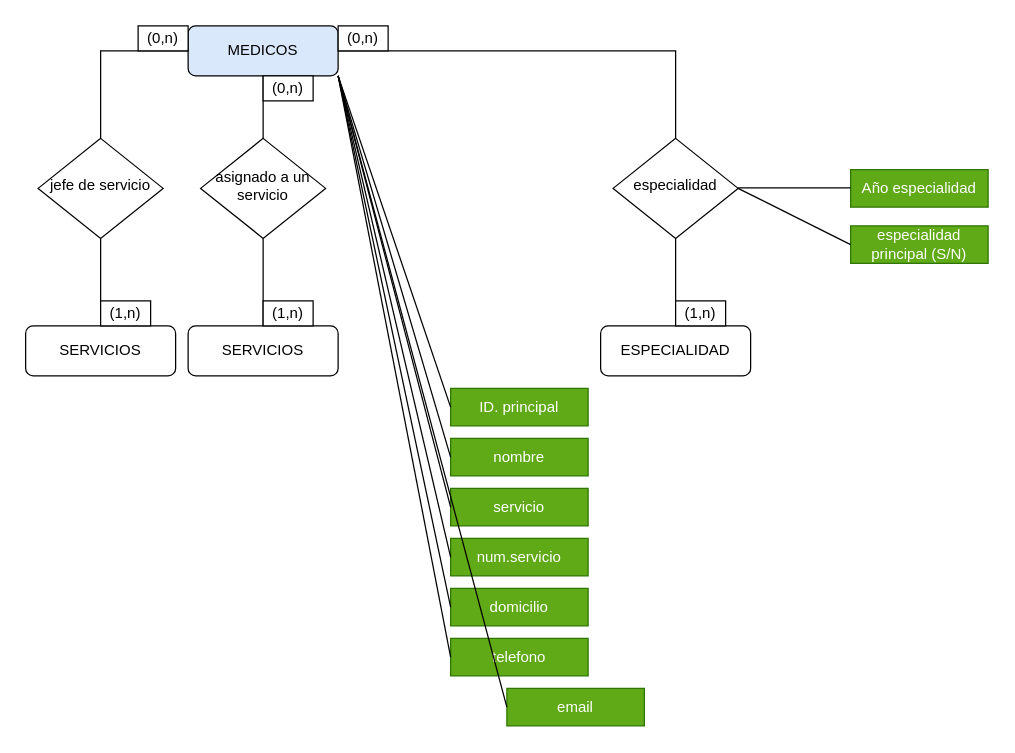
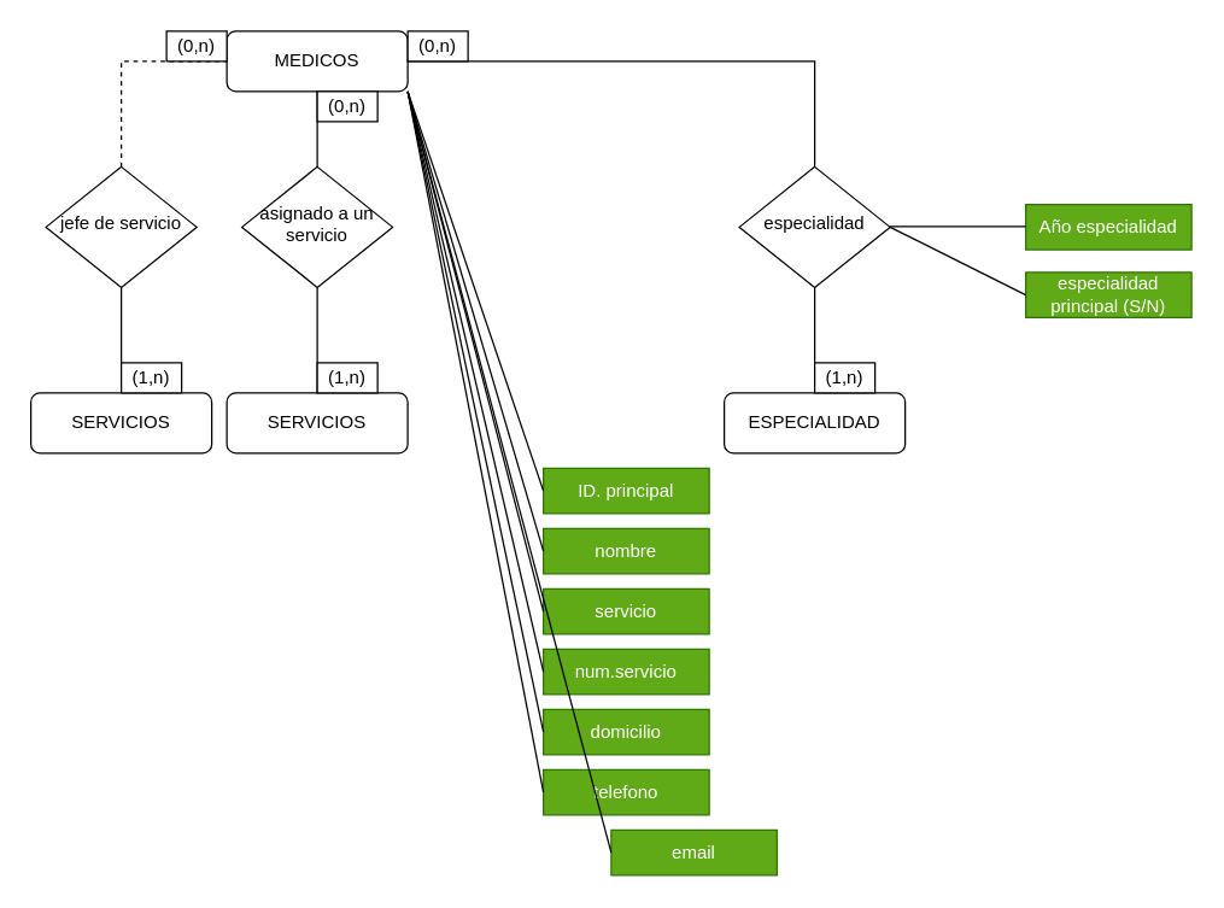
  <mxCell id="0" />
  <mxCell id="1" parent="0" />
- <mxCell id="2" value="MEDICOS" style="rounded=1;whiteSpace=wrap;html=1;fontSize=12;glass=0;strokeWidth=1;shadow=0;fillColor=#dae8fc;" parent="1" vertex="1"><mxGeometry x="150" y="20" width="120" height="40" as="geometry" /></mxCell>
+ <mxCell id="2" value="MEDICOS" style="rounded=1;whiteSpace=wrap;html=1;fontSize=12;glass=0;strokeWidth=1;shadow=0;" parent="1" vertex="1"><mxGeometry x="150" y="20" width="120" height="40" as="geometry" /></mxCell>
  <mxCell id="3" value="asignado a un servicio" style="rhombus;whiteSpace=wrap;html=1;shadow=0;fontFamily=Helvetica;fontSize=12;align=center;strokeWidth=1;spacing=6;spacingTop=-4;" parent="1" vertex="1"><mxGeometry x="160" y="110" width="100" height="80" as="geometry" /></mxCell>
  <mxCell id="4" value="SERVICIOS" style="rounded=1;whiteSpace=wrap;html=1;fontSize=12;glass=0;strokeWidth=1;shadow=0;" parent="1" vertex="1"><mxGeometry x="150" y="260" width="120" height="40" as="geometry" /></mxCell>
  <mxCell id="5" value="" style="endArrow=none;html=1;rounded=0;entryX=0.5;entryY=1;entryDx=0;entryDy=0;exitX=0.5;exitY=0;exitDx=0;exitDy=0;" edge="1" parent="1" source="3" target="2"><mxGeometry width="50" height="50" relative="1" as="geometry"><mxPoint x="140" y="130" as="sourcePoint" /><mxPoint x="190" y="80" as="targetPoint" /></mxGeometry></mxCell>
  <mxCell id="6" value="" style="endArrow=none;html=1;rounded=0;exitX=0.5;exitY=0;exitDx=0;exitDy=0;" edge="1" parent="1" source="4"><mxGeometry width="50" height="50" relative="1" as="geometry"><mxPoint x="290" y="195" as="sourcePoint" /><mxPoint x="210" y="190" as="targetPoint" /></mxGeometry></mxCell>
  <mxCell id="7" value="(1,n)" style="rounded=0;whiteSpace=wrap;html=1;" vertex="1" parent="1"><mxGeometry x="210" y="240" width="40" height="20" as="geometry" /></mxCell>
  <mxCell id="8" value="(0,n)" style="rounded=0;whiteSpace=wrap;html=1;" vertex="1" parent="1"><mxGeometry x="210" y="60" width="40" height="20" as="geometry" /></mxCell>
  <mxCell id="9" value="ESPECIALIDAD" style="rounded=1;whiteSpace=wrap;html=1;fontSize=12;glass=0;strokeWidth=1;shadow=0;" vertex="1" parent="1"><mxGeometry x="480" y="260" width="120" height="40" as="geometry" /></mxCell>
  <mxCell id="10" value="especialidad" style="rhombus;whiteSpace=wrap;html=1;shadow=0;fontFamily=Helvetica;fontSize=12;align=center;strokeWidth=1;spacing=6;spacingTop=-4;" vertex="1" parent="1"><mxGeometry x="490" y="110" width="100" height="80" as="geometry" /></mxCell>
  <mxCell id="11" value="" style="endArrow=none;html=1;rounded=0;exitX=0.5;exitY=0;exitDx=0;exitDy=0;entryX=1;entryY=0.5;entryDx=0;entryDy=0;" edge="1" parent="1" source="10" target="2"><mxGeometry width="50" height="50" relative="1" as="geometry"><mxPoint x="480" y="90" as="sourcePoint" /><mxPoint x="370" y="30" as="targetPoint" /><Array as="points"><mxPoint x="540" y="40" /></Array></mxGeometry></mxCell>
  <mxCell id="12" value="" style="endArrow=none;html=1;rounded=0;exitX=0.5;exitY=0;exitDx=0;exitDy=0;entryX=0.5;entryY=1;entryDx=0;entryDy=0;" edge="1" parent="1" source="9" target="10"><mxGeometry width="50" height="50" relative="1" as="geometry"><mxPoint x="500" y="210" as="sourcePoint" /><mxPoint x="500" y="140" as="targetPoint" /></mxGeometry></mxCell>
  <mxCell id="13" value="Año especialidad" style="rounded=0;whiteSpace=wrap;html=1;fillColor=#60a917;fontColor=#ffffff;strokeColor=#2D7600;gradientColor=none;" vertex="1" parent="1"><mxGeometry x="680" y="135" width="110" height="30" as="geometry" /></mxCell>
  <mxCell id="14" value="" style="endArrow=none;html=1;rounded=0;exitX=0;exitY=0.5;exitDx=0;exitDy=0;entryX=1;entryY=0.5;entryDx=0;entryDy=0;" edge="1" parent="1"><mxGeometry width="50" height="50" relative="1" as="geometry"><mxPoint x="680" y="149.5" as="sourcePoint" /><mxPoint x="590" y="149.5" as="targetPoint" /></mxGeometry></mxCell>
  <mxCell id="15" value="(0,n)" style="rounded=0;whiteSpace=wrap;html=1;" vertex="1" parent="1"><mxGeometry x="270" y="20" width="40" height="20" as="geometry" /></mxCell>
  <mxCell id="16" value="ID. principal" style="rounded=0;whiteSpace=wrap;html=1;fillColor=#60a917;fontColor=#ffffff;strokeColor=#2D7600;gradientColor=none;" vertex="1" parent="1"><mxGeometry x="360" y="310" width="110" height="30" as="geometry" /></mxCell>
  <mxCell id="17" value="nombre" style="rounded=0;whiteSpace=wrap;html=1;fillColor=#60a917;fontColor=#ffffff;strokeColor=#2D7600;gradientColor=none;" vertex="1" parent="1"><mxGeometry x="360" y="350" width="110" height="30" as="geometry" /></mxCell>
  <mxCell id="18" value="servicio" style="rounded=0;whiteSpace=wrap;html=1;fillColor=#60a917;fontColor=#ffffff;strokeColor=#2D7600;gradientColor=none;" vertex="1" parent="1"><mxGeometry x="360" y="390" width="110" height="30" as="geometry" /></mxCell>
  <mxCell id="19" value="num.servicio" style="rounded=0;whiteSpace=wrap;html=1;fillColor=#60a917;fontColor=#ffffff;strokeColor=#2D7600;gradientColor=none;" vertex="1" parent="1"><mxGeometry x="360" y="430" width="110" height="30" as="geometry" /></mxCell>
  <mxCell id="20" value="domicilio" style="rounded=0;whiteSpace=wrap;html=1;fillColor=#60a917;fontColor=#ffffff;strokeColor=#2D7600;gradientColor=none;" vertex="1" parent="1"><mxGeometry x="360" y="470" width="110" height="30" as="geometry" /></mxCell>
  <mxCell id="21" value="telefono" style="rounded=0;whiteSpace=wrap;html=1;fillColor=#60a917;fontColor=#ffffff;strokeColor=#2D7600;gradientColor=none;" vertex="1" parent="1"><mxGeometry x="360" y="510" width="110" height="30" as="geometry" /></mxCell>
  <mxCell id="22" value="email" style="rounded=0;whiteSpace=wrap;html=1;fillColor=#60a917;fontColor=#ffffff;strokeColor=#2D7600;gradientColor=none;" vertex="1" parent="1"><mxGeometry x="405" y="550" width="110" height="30" as="geometry" /></mxCell>
  <mxCell id="23" value="" style="endArrow=none;html=1;rounded=0;entryX=1;entryY=1;entryDx=0;entryDy=0;exitX=0;exitY=0.5;exitDx=0;exitDy=0;" edge="1" parent="1" source="16" target="2"><mxGeometry width="50" height="50" relative="1" as="geometry"><mxPoint x="420" y="430" as="sourcePoint" /><mxPoint x="470" y="380" as="targetPoint" /></mxGeometry></mxCell>
  <mxCell id="24" value="(1,n)" style="rounded=0;whiteSpace=wrap;html=1;" vertex="1" parent="1"><mxGeometry x="540" y="240" width="40" height="20" as="geometry" /></mxCell>
  <mxCell id="25" value="" style="endArrow=none;html=1;rounded=0;entryX=1;entryY=1;entryDx=0;entryDy=0;exitX=0;exitY=0.5;exitDx=0;exitDy=0;" edge="1" parent="1" source="17"><mxGeometry width="50" height="50" relative="1" as="geometry"><mxPoint x="360" y="325" as="sourcePoint" /><mxPoint x="270" y="60" as="targetPoint" /></mxGeometry></mxCell>
  <mxCell id="26" value="" style="endArrow=none;html=1;rounded=0;entryX=1;entryY=1;entryDx=0;entryDy=0;exitX=0;exitY=0.5;exitDx=0;exitDy=0;" edge="1" parent="1" source="18"><mxGeometry width="50" height="50" relative="1" as="geometry"><mxPoint x="360" y="325" as="sourcePoint" /><mxPoint x="270" y="60" as="targetPoint" /></mxGeometry></mxCell>
  <mxCell id="27" value="" style="endArrow=none;html=1;rounded=0;entryX=1;entryY=1;entryDx=0;entryDy=0;exitX=0;exitY=0.5;exitDx=0;exitDy=0;" edge="1" parent="1" source="19"><mxGeometry width="50" height="50" relative="1" as="geometry"><mxPoint x="360" y="405" as="sourcePoint" /><mxPoint x="270" y="60" as="targetPoint" /></mxGeometry></mxCell>
  <mxCell id="28" value="" style="endArrow=none;html=1;rounded=0;entryX=1;entryY=1;entryDx=0;entryDy=0;exitX=0;exitY=0.5;exitDx=0;exitDy=0;" edge="1" parent="1" source="20"><mxGeometry width="50" height="50" relative="1" as="geometry"><mxPoint x="360" y="405" as="sourcePoint" /><mxPoint x="270" y="60" as="targetPoint" /></mxGeometry></mxCell>
  <mxCell id="29" value="" style="endArrow=none;html=1;rounded=0;entryX=1;entryY=1;entryDx=0;entryDy=0;exitX=0;exitY=0.5;exitDx=0;exitDy=0;" edge="1" parent="1" source="21"><mxGeometry width="50" height="50" relative="1" as="geometry"><mxPoint x="360" y="405" as="sourcePoint" /><mxPoint x="270" y="60" as="targetPoint" /></mxGeometry></mxCell>
  <mxCell id="30" value="" style="endArrow=none;html=1;rounded=0;entryX=1;entryY=1;entryDx=0;entryDy=0;exitX=0;exitY=0.5;exitDx=0;exitDy=0;" edge="1" parent="1" source="22"><mxGeometry width="50" height="50" relative="1" as="geometry"><mxPoint x="360" y="405" as="sourcePoint" /><mxPoint x="270" y="60" as="targetPoint" /></mxGeometry></mxCell>
  <mxCell id="31" value="especialidad principal (S/N)" style="rounded=0;whiteSpace=wrap;html=1;fillColor=#60a917;fontColor=#ffffff;strokeColor=#2D7600;gradientColor=none;" vertex="1" parent="1"><mxGeometry x="680" y="180" width="110" height="30" as="geometry" /></mxCell>
  <mxCell id="32" value="" style="endArrow=none;html=1;rounded=0;exitX=0;exitY=0.5;exitDx=0;exitDy=0;entryX=1;entryY=0.5;entryDx=0;entryDy=0;" edge="1" parent="1" source="31" target="10"><mxGeometry width="50" height="50" relative="1" as="geometry"><mxPoint x="350" y="175.5" as="sourcePoint" /><mxPoint x="260" y="140" as="targetPoint" /></mxGeometry></mxCell>
  <mxCell id="33" value="SERVICIOS" style="rounded=1;whiteSpace=wrap;html=1;fontSize=12;glass=0;strokeWidth=1;shadow=0;" vertex="1" parent="1"><mxGeometry x="20" y="260" width="120" height="40" as="geometry" /></mxCell>
  <mxCell id="34" value="jefe de servicio" style="rhombus;whiteSpace=wrap;html=1;shadow=0;fontFamily=Helvetica;fontSize=12;align=center;strokeWidth=1;spacing=6;spacingTop=-4;" vertex="1" parent="1"><mxGeometry x="30" y="110" width="100" height="80" as="geometry" /></mxCell>
- <mxCell id="35" value="" style="endArrow=none;html=1;rounded=0;exitX=0.5;exitY=0;exitDx=0;exitDy=0;entryX=0;entryY=0.5;entryDx=0;entryDy=0;" edge="1" parent="1" source="34" target="2"><mxGeometry width="50" height="50" relative="1" as="geometry"><mxPoint x="70" y="40" as="sourcePoint" /><mxPoint x="70" y="-30" as="targetPoint" /><Array as="points"><mxPoint x="80" y="40" /></Array></mxGeometry></mxCell>
+ <mxCell id="35" value="" style="endArrow=none;html=1;rounded=0;exitX=0.5;exitY=0;exitDx=0;exitDy=0;entryX=0;entryY=0.5;entryDx=0;entryDy=0;dashed=1;" edge="1" parent="1" source="34" target="2"><mxGeometry width="50" height="50" relative="1" as="geometry"><mxPoint x="70" y="40" as="sourcePoint" /><mxPoint x="70" y="-30" as="targetPoint" /><Array as="points"><mxPoint x="80" y="40" /></Array></mxGeometry></mxCell>
  <mxCell id="36" value="" style="endArrow=none;html=1;rounded=0;exitX=0.5;exitY=0;exitDx=0;exitDy=0;entryX=0.5;entryY=1;entryDx=0;entryDy=0;" edge="1" parent="1" source="33" target="34"><mxGeometry width="50" height="50" relative="1" as="geometry"><mxPoint x="80" y="210" as="sourcePoint" /><mxPoint x="80" y="200" as="targetPoint" /></mxGeometry></mxCell>
  <mxCell id="37" value="(1,n)" style="rounded=0;whiteSpace=wrap;html=1;" vertex="1" parent="1"><mxGeometry x="80" y="240" width="40" height="20" as="geometry" /></mxCell>
  <mxCell id="38" value="(0,n)" style="rounded=0;whiteSpace=wrap;html=1;" vertex="1" parent="1"><mxGeometry x="110" y="20" width="40" height="20" as="geometry" /></mxCell>
